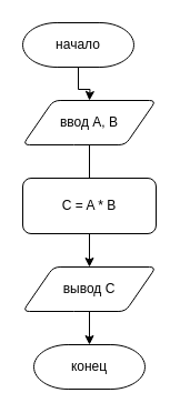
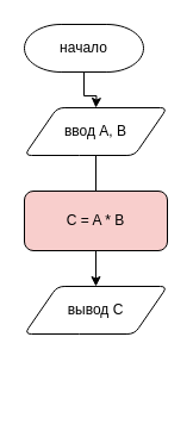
  <mxCell id="0" />
  <mxCell id="1" parent="0" />
  <mxCell id="2" style="edgeStyle=orthogonalEdgeStyle;rounded=0;orthogonalLoop=1;jettySize=auto;html=1;entryX=0.5;entryY=0;entryDx=0;entryDy=0;" edge="1" parent="1" source="3" target="9"><mxGeometry relative="1" as="geometry" /></mxCell>
- <mxCell id="3" value="C = A * B" style="rounded=1;whiteSpace=wrap;html=1;fontSize=12;glass=0;strokeWidth=1;shadow=0;" parent="1" vertex="1"><mxGeometry x="20" y="160" width="120" height="50" as="geometry" /></mxCell>
+ <mxCell id="3" value="C = A * B" style="rounded=1;whiteSpace=wrap;html=1;fontSize=12;glass=0;strokeWidth=1;shadow=0;fillColor=#f8cecc;" parent="1" vertex="1"><mxGeometry x="20" y="160" width="120" height="50" as="geometry" /></mxCell>
  <mxCell id="4" style="edgeStyle=orthogonalEdgeStyle;rounded=0;orthogonalLoop=1;jettySize=auto;html=1;entryX=0.5;entryY=0;entryDx=0;entryDy=0;" edge="1" parent="1" source="5"><mxGeometry relative="1" as="geometry"><mxPoint x="80" y="90" as="targetPoint" /></mxGeometry></mxCell>
  <mxCell id="5" value="начало" style="strokeWidth=1;html=1;shape=mxgraph.flowchart.terminator;whiteSpace=wrap;" vertex="1" parent="1"><mxGeometry x="20" y="20" width="100" height="40" as="geometry" /></mxCell>
  <mxCell id="6" style="edgeStyle=orthogonalEdgeStyle;rounded=0;orthogonalLoop=1;jettySize=auto;html=1;entryX=0.5;entryY=0;entryDx=0;entryDy=0;endArrow=none;" edge="1" parent="1" source="7" target="3"><mxGeometry relative="1" as="geometry" /></mxCell>
  <mxCell id="7" value="ввод A, B" style="shape=parallelogram;html=1;strokeWidth=1;perimeter=parallelogramPerimeter;whiteSpace=wrap;rounded=1;arcSize=12;size=0.23;" vertex="1" parent="1"><mxGeometry x="20" y="90" width="120" height="40" as="geometry" /></mxCell>
- <mxCell id="8" style="edgeStyle=orthogonalEdgeStyle;rounded=0;orthogonalLoop=1;jettySize=auto;html=1;entryX=0.5;entryY=0;entryDx=0;entryDy=0;entryPerimeter=0;" edge="1" parent="1" source="9" target="10"><mxGeometry relative="1" as="geometry" /></mxCell>
  <mxCell id="9" value="вывод C" style="shape=parallelogram;html=1;strokeWidth=1;perimeter=parallelogramPerimeter;whiteSpace=wrap;rounded=1;arcSize=12;size=0.23;" vertex="1" parent="1"><mxGeometry x="20" y="240" width="120" height="40" as="geometry" /></mxCell>
- <mxCell id="10" value="конец" style="strokeWidth=1;html=1;shape=mxgraph.flowchart.terminator;whiteSpace=wrap;" vertex="1" parent="1"><mxGeometry x="30" y="310" width="100" height="40" as="geometry" /></mxCell>
